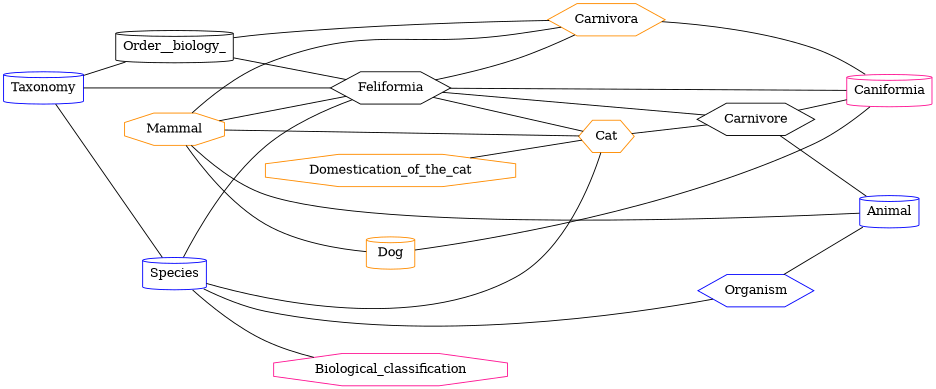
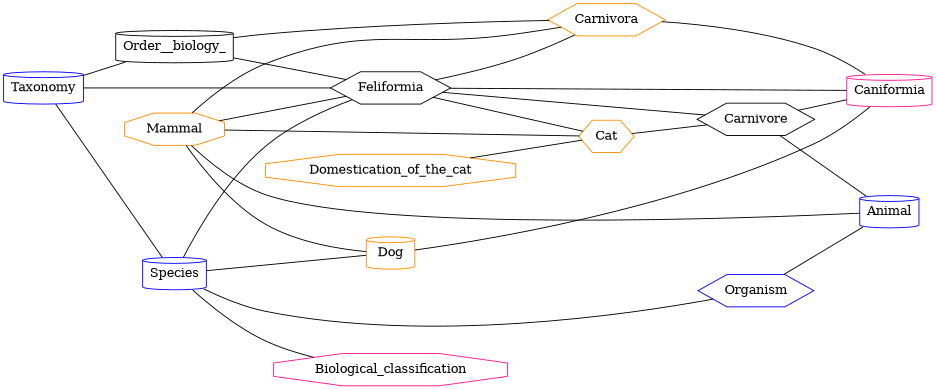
  digraph {
    rankdir=LR
    node [color=darkorange fillcolor="#0003E8" shape=cylinder]
    edge [dir=none]
    Organism [color=blue shape=hexagon]
    Animal [color=blue]
    Carnivora [shape=hexagon]
    Caniformia [color=deeppink]
    Mammal [shape=octagon]
    Dog
    Feliformia [color=black shape=hexagon]
    Cat [shape=hexagon]
    Carnivore [color=black shape=hexagon]
    Order__biology_ [color=black]
    Taxonomy [color=blue]
    Species [color=blue]
    Biological_classification [color=deeppink shape=octagon]
    Domestication_of_the_cat [shape=octagon]
    Organism -> Animal
    Carnivora -> Caniformia
    Mammal -> Animal
    Mammal -> Carnivora
    Mammal -> Dog
    Mammal -> Feliformia
    Mammal -> Cat
    Dog -> Caniformia
    Feliformia -> Carnivora
    Feliformia -> Caniformia
    Feliformia -> Cat
    Feliformia -> Carnivore
    Cat -> Carnivore
    Carnivore -> Animal
    Carnivore -> Caniformia
    Order__biology_ -> Carnivora
    Order__biology_ -> Feliformia
    Taxonomy -> Feliformia
    Taxonomy -> Order__biology_
    Taxonomy -> Species
    Species -> Organism
    Species -> Feliformia
-   Species -> Cat
+   Species -> Dog
    Species -> Biological_classification
    Domestication_of_the_cat -> Cat
  }
